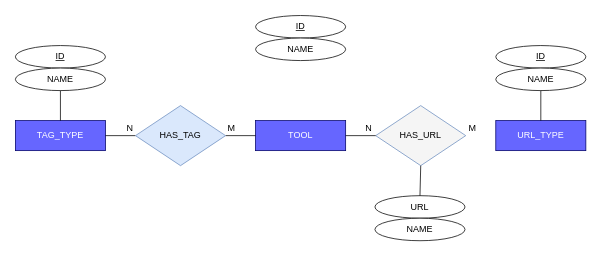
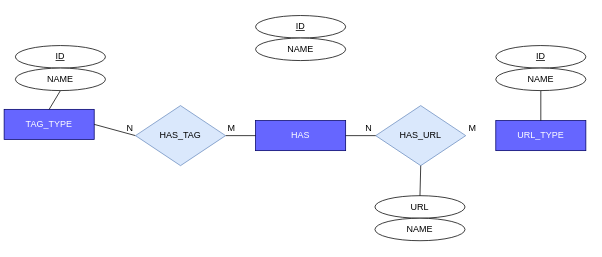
  <mxCell id="0" />
  <mxCell id="1" parent="0" />
- <mxCell id="2" value="TAG_TYPE" style="rounded=0;whiteSpace=wrap;html=1;fillColor=#6666FF;strokeColor=#000066;fontColor=#FFFFFF;" parent="1" vertex="1"><mxGeometry x="20" y="160" width="120" height="40" as="geometry" /></mxCell>
+ <mxCell id="2" value="TAG_TYPE" style="rounded=0;whiteSpace=wrap;html=1;fillColor=#6666FF;strokeColor=#000066;fontColor=#FFFFFF;" parent="1" vertex="1"><mxGeometry x="5" y="145" width="120" height="40" as="geometry" /></mxCell>
  <mxCell id="3" value="URL_TYPE" style="rounded=0;whiteSpace=wrap;html=1;fillColor=#6666FF;strokeColor=#000066;fontColor=#FFFFFF;" parent="1" vertex="1"><mxGeometry x="660" y="160" width="120" height="40" as="geometry" /></mxCell>
- <mxCell id="4" value="TOOL" style="rounded=0;whiteSpace=wrap;html=1;fillColor=#6666FF;strokeColor=#000066;fontColor=#FFFFFF;" parent="1" vertex="1"><mxGeometry x="340" y="160" width="120" height="40" as="geometry" /></mxCell>
+ <mxCell id="4" value="HAS" style="rounded=0;whiteSpace=wrap;html=1;fillColor=#6666FF;strokeColor=#000066;fontColor=#FFFFFF;" parent="1" vertex="1"><mxGeometry x="340" y="160" width="120" height="40" as="geometry" /></mxCell>
  <mxCell id="5" value="" style="endArrow=none;html=1;fontColor=#FFFFFF;exitX=1;exitY=0.5;exitDx=0;exitDy=0;entryX=0;entryY=0.5;entryDx=0;entryDy=0;" parent="1" source="19" target="4" edge="1"><mxGeometry width="50" height="50" relative="1" as="geometry"><mxPoint x="280" y="180" as="sourcePoint" /><mxPoint x="420" y="270" as="targetPoint" /></mxGeometry></mxCell>
  <mxCell id="6" value="" style="endArrow=none;html=1;fontColor=#FFFFFF;exitX=0;exitY=0.5;exitDx=0;exitDy=0;entryX=1;entryY=0.5;entryDx=0;entryDy=0;" parent="1" source="19" target="2" edge="1"><mxGeometry width="50" height="50" relative="1" as="geometry"><mxPoint x="200" y="180" as="sourcePoint" /><mxPoint x="420" y="270" as="targetPoint" /></mxGeometry></mxCell>
  <mxCell id="7" value="&lt;font color=&quot;#000000&quot;&gt;M&lt;/font&gt;" style="text;html=1;strokeColor=none;fillColor=none;align=center;verticalAlign=middle;whiteSpace=wrap;rounded=0;fontColor=#FFFFFF;" parent="1" vertex="1"><mxGeometry x="298" y="160" width="20" height="20" as="geometry" /></mxCell>
  <mxCell id="8" value="&lt;font color=&quot;#000000&quot;&gt;N&lt;/font&gt;" style="text;html=1;strokeColor=none;fillColor=none;align=center;verticalAlign=middle;whiteSpace=wrap;rounded=0;fontColor=#FFFFFF;" parent="1" vertex="1"><mxGeometry x="163" y="160" width="20" height="20" as="geometry" /></mxCell>
- <mxCell id="9" value="HAS_URL" style="rhombus;whiteSpace=wrap;html=1;fillColor=#f5f5f5;strokeColor=#6c8ebf;" parent="1" vertex="1"><mxGeometry x="500" y="140" width="120" height="80" as="geometry" /></mxCell>
+ <mxCell id="9" value="HAS_URL" style="rhombus;whiteSpace=wrap;html=1;fillColor=#dae8fc;strokeColor=#6c8ebf;" parent="1" vertex="1"><mxGeometry x="500" y="140" width="120" height="80" as="geometry" /></mxCell>
  <mxCell id="10" value="" style="endArrow=none;html=1;fontColor=#FFFFFF;exitX=0;exitY=0.5;exitDx=0;exitDy=0;entryX=1;entryY=0.5;entryDx=0;entryDy=0;" parent="1" source="9" target="4" edge="1"><mxGeometry width="50" height="50" relative="1" as="geometry"><mxPoint x="690" y="320" as="sourcePoint" /><mxPoint x="490" y="250" as="targetPoint" /></mxGeometry></mxCell>
  <mxCell id="11" value="&lt;font color=&quot;#000000&quot;&gt;M&lt;/font&gt;" style="text;html=1;strokeColor=none;fillColor=none;align=center;verticalAlign=middle;whiteSpace=wrap;rounded=0;fontColor=#FFFFFF;" parent="1" vertex="1"><mxGeometry x="619" y="160" width="20" height="20" as="geometry" /></mxCell>
  <mxCell id="12" value="&lt;font color=&quot;#000000&quot;&gt;N&lt;/font&gt;" style="text;html=1;strokeColor=none;fillColor=none;align=center;verticalAlign=middle;whiteSpace=wrap;rounded=0;fontColor=#FFFFFF;" parent="1" vertex="1"><mxGeometry x="481" y="160" width="20" height="20" as="geometry" /></mxCell>
  <mxCell id="13" value="&lt;u&gt;ID&lt;/u&gt;" style="ellipse;whiteSpace=wrap;html=1;" parent="1" vertex="1"><mxGeometry x="20" y="60" width="120" height="30" as="geometry" /></mxCell>
  <mxCell id="14" value="NAME" style="ellipse;whiteSpace=wrap;html=1;" parent="1" vertex="1"><mxGeometry x="20" y="90" width="120" height="30" as="geometry" /></mxCell>
  <mxCell id="15" value="&lt;u&gt;ID&lt;/u&gt;" style="ellipse;whiteSpace=wrap;html=1;" parent="1" vertex="1"><mxGeometry x="660" y="60" width="120" height="30" as="geometry" /></mxCell>
  <mxCell id="16" value="NAME" style="ellipse;whiteSpace=wrap;html=1;" parent="1" vertex="1"><mxGeometry x="660" y="90" width="120" height="30" as="geometry" /></mxCell>
  <mxCell id="17" value="" style="endArrow=none;html=1;fontColor=#FFFFFF;entryX=0.5;entryY=1;entryDx=0;entryDy=0;exitX=0.5;exitY=0;exitDx=0;exitDy=0;" parent="1" source="2" target="14" edge="1"><mxGeometry width="50" height="50" relative="1" as="geometry"><mxPoint x="370" y="320" as="sourcePoint" /><mxPoint x="420" y="270" as="targetPoint" /></mxGeometry></mxCell>
  <mxCell id="18" value="" style="endArrow=none;html=1;fontColor=#FFFFFF;entryX=0.5;entryY=1;entryDx=0;entryDy=0;" parent="1" source="3" target="16" edge="1"><mxGeometry width="50" height="50" relative="1" as="geometry"><mxPoint x="370" y="320" as="sourcePoint" /><mxPoint x="420" y="270" as="targetPoint" /></mxGeometry></mxCell>
  <mxCell id="19" value="HAS_TAG" style="rhombus;whiteSpace=wrap;html=1;fillColor=#dae8fc;strokeColor=#6c8ebf;" parent="1" vertex="1"><mxGeometry x="180" y="140" width="120" height="80" as="geometry" /></mxCell>
  <mxCell id="20" value="URL" style="ellipse;whiteSpace=wrap;html=1;" parent="1" vertex="1"><mxGeometry x="499" y="260" width="120" height="30" as="geometry" /></mxCell>
  <mxCell id="21" value="NAME" style="ellipse;whiteSpace=wrap;html=1;" parent="1" vertex="1"><mxGeometry x="499" y="290" width="120" height="30" as="geometry" /></mxCell>
  <mxCell id="22" value="" style="endArrow=none;html=1;fontColor=#FFFFFF;entryX=0.5;entryY=1;entryDx=0;entryDy=0;exitX=0.5;exitY=0;exitDx=0;exitDy=0;" parent="1" source="20" target="9" edge="1"><mxGeometry width="50" height="50" relative="1" as="geometry"><mxPoint x="370" y="320" as="sourcePoint" /><mxPoint x="420" y="270" as="targetPoint" /></mxGeometry></mxCell>
  <mxCell id="23" value="&lt;u&gt;ID&lt;/u&gt;" style="ellipse;whiteSpace=wrap;html=1;" parent="1" vertex="1"><mxGeometry x="340" y="20" width="120" height="30" as="geometry" /></mxCell>
  <mxCell id="24" value="NAME" style="ellipse;whiteSpace=wrap;html=1;" parent="1" vertex="1"><mxGeometry x="340" y="50" width="120" height="30" as="geometry" /></mxCell>
